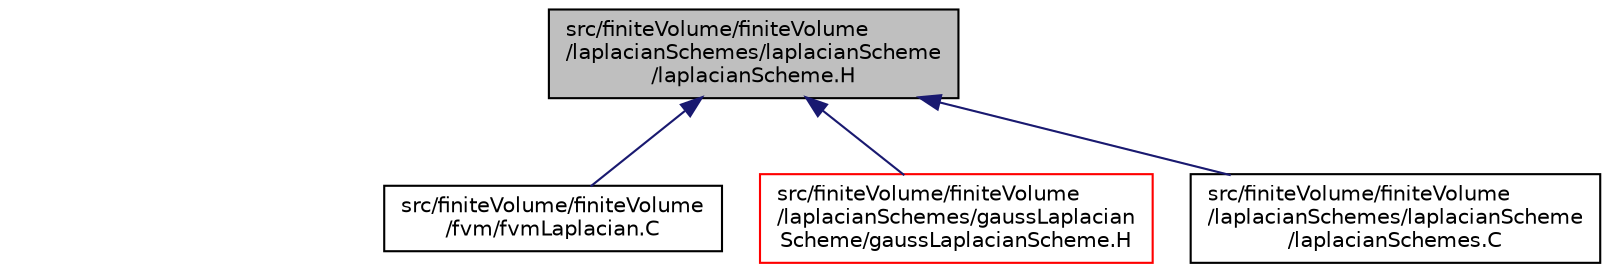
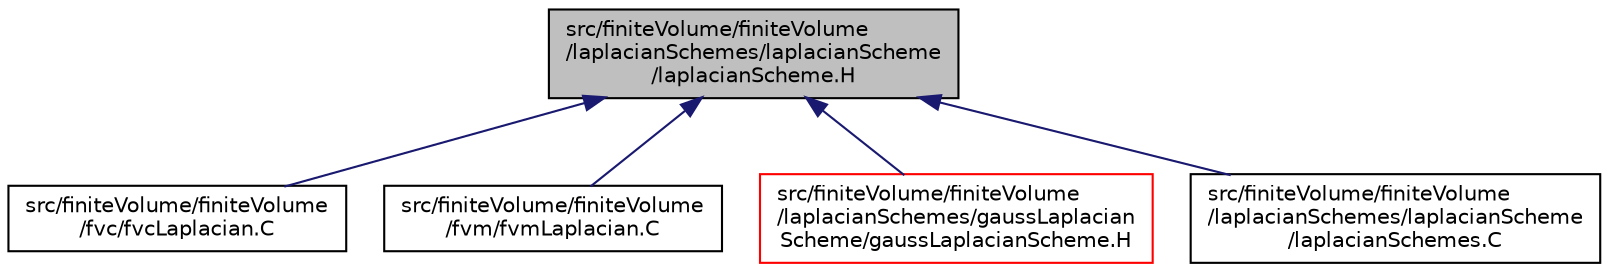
  digraph {
    node [color=black fontname=Helvetica fontsize=10 shape=record]
    edge [color=midnightblue dir=back fontname=Helvetica fontsize=10 labelfontname=Helvetica labelfontsize=10 style=solid]
    n1 [fillcolor=grey75 fontcolor=black height=0.2 label="src/finiteVolume/finiteVolume\l/laplacianSchemes/laplacianScheme\l/laplacianScheme.H" style=filled width=0.4]
+   n2 [height=0.2 label="src/finiteVolume/finiteVolume\l/fvc/fvcLaplacian.C" width=0.4]
    n3 [height=0.2 label="src/finiteVolume/finiteVolume\l/fvm/fvmLaplacian.C" width=0.4]
    n4 [color=red height=0.2 label="src/finiteVolume/finiteVolume\l/laplacianSchemes/gaussLaplacian\lScheme/gaussLaplacianScheme.H" width=0.4]
    n5 [height=0.2 label="src/finiteVolume/finiteVolume\l/laplacianSchemes/laplacianScheme\l/laplacianSchemes.C" width=0.4]
+   n1 -> n2
    n1 -> n3
    n1 -> n4
    n1 -> n5
  }
